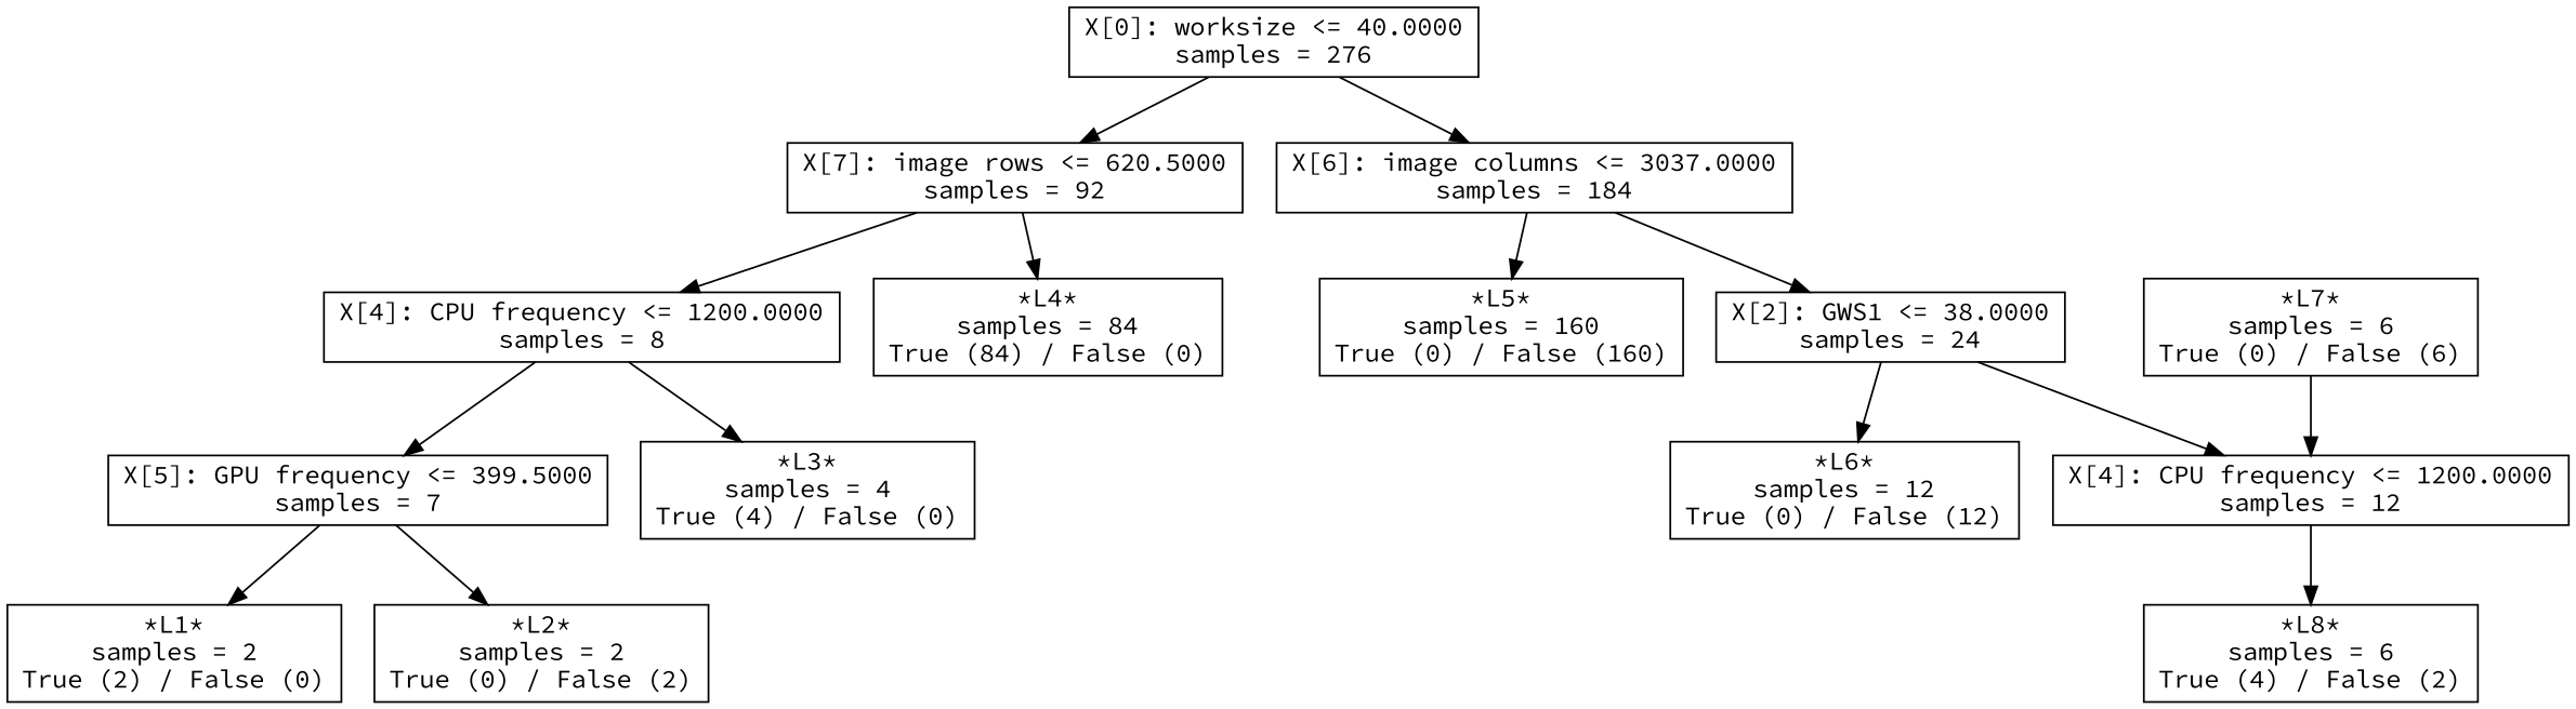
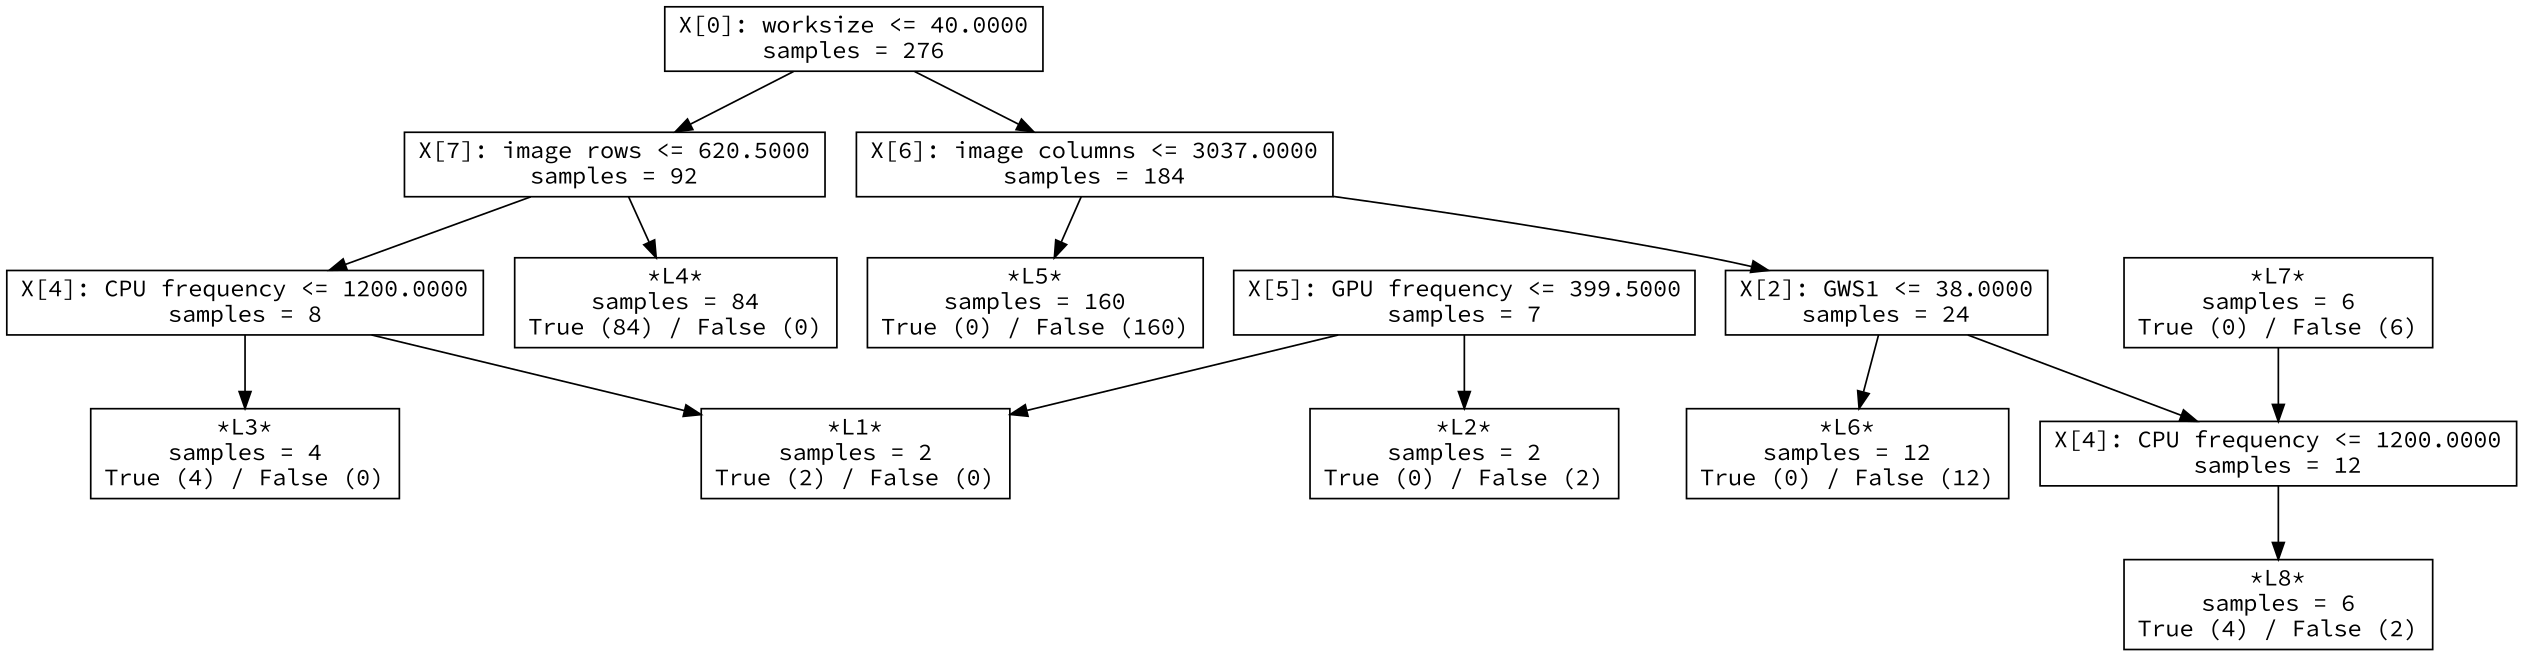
  digraph {
    fontname="Source Code Pro"
    node [fontname="Source Code Pro" shape=box]
    edge [fontname="Source Code Pro"]
    n1 [label="X[0]: worksize <= 40.0000\nsamples = 276"]
    n2 [label="X[7]: image rows <= 620.5000\nsamples = 92"]
    n3 [label="X[6]: image columns <= 3037.0000\nsamples = 184"]
    n4 [label="X[4]: CPU frequency <= 1200.0000\nsamples = 8"]
    n5 [label="*L4*\nsamples = 84\nTrue (84) / False (0)"]
    n6 [label="*L5*\nsamples = 160\nTrue (0) / False (160)"]
    n7 [label="X[2]: GWS1 <= 38.0000\nsamples = 24"]
    n8 [label="X[5]: GPU frequency <= 399.5000\nsamples = 7"]
    n9 [label="*L3*\nsamples = 4\nTrue (4) / False (0)"]
    n10 [label="*L1*\nsamples = 2\nTrue (2) / False (0)"]
    n11 [label="*L2*\nsamples = 2\nTrue (0) / False (2)"]
    n12 [label="*L6*\nsamples = 12\nTrue (0) / False (12)"]
    n13 [label="X[4]: CPU frequency <= 1200.0000\nsamples = 12"]
    n14 [label="*L8*\nsamples = 6\nTrue (4) / False (2)"]
    n15 [label="*L7*\nsamples = 6\nTrue (0) / False (6)"]
    n1 -> n2
    n1 -> n3
    n2 -> n4
    n2 -> n5
    n3 -> n6
    n3 -> n7
-   n4 -> n8
+   n4 -> n10
    n4 -> n9
    n7 -> n12
    n7 -> n13
    n8 -> n10
    n8 -> n11
    n13 -> n14
    n15 -> n13
  }
